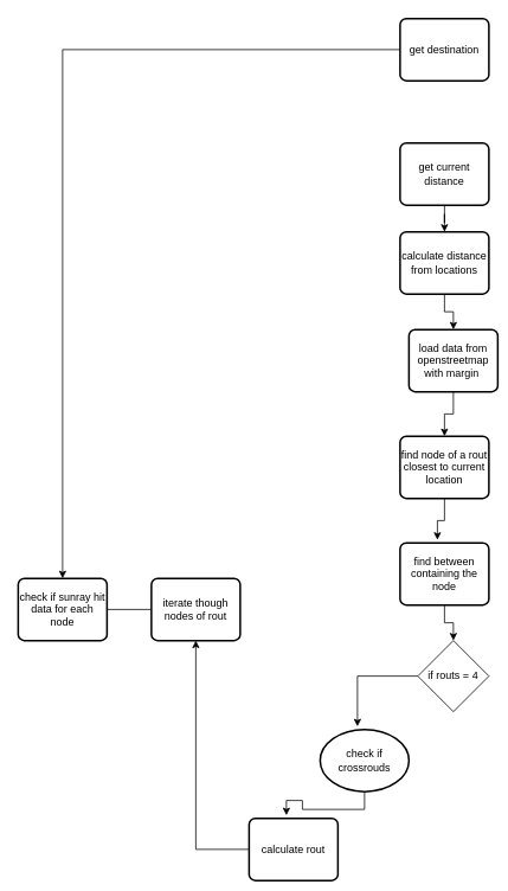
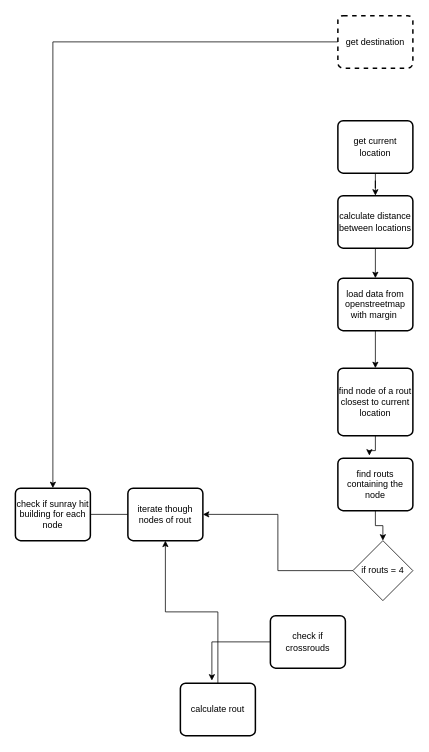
  <mxCell id="0" />
  <mxCell id="1" parent="0" />
  <mxCell id="2" style="edgeStyle=orthogonalEdgeStyle;rounded=0;orthogonalLoop=1;jettySize=auto;html=1;" parent="1" source="3" target="16" edge="1"><mxGeometry relative="1" as="geometry" /></mxCell>
- <mxCell id="3" value="get destination" style="rounded=1;whiteSpace=wrap;html=1;absoluteArcSize=1;arcSize=14;strokeWidth=2;" parent="1" vertex="1"><mxGeometry x="450" y="20" width="100" height="70" as="geometry" /></mxCell>
- <mxCell id="4" value="get current distance" style="rounded=1;whiteSpace=wrap;html=1;absoluteArcSize=1;arcSize=14;strokeWidth=2;" parent="1" vertex="1"><mxGeometry x="450" y="160" width="100" height="70" as="geometry" /></mxCell>
+ <mxCell id="3" value="get destination" style="rounded=1;whiteSpace=wrap;html=1;absoluteArcSize=1;arcSize=14;strokeWidth=2;dashed=1;" parent="1" vertex="1"><mxGeometry x="450" y="20" width="100" height="70" as="geometry" /></mxCell>
+ <mxCell id="4" value="get current location" style="rounded=1;whiteSpace=wrap;html=1;absoluteArcSize=1;arcSize=14;strokeWidth=2;" parent="1" vertex="1"><mxGeometry x="450" y="160" width="100" height="70" as="geometry" /></mxCell>
  <mxCell id="5" value="" style="edgeStyle=orthogonalEdgeStyle;rounded=0;orthogonalLoop=1;jettySize=auto;html=1;" parent="1" source="4" target="7" edge="1"><mxGeometry relative="1" as="geometry"><mxPoint x="500" y="230" as="sourcePoint" /><mxPoint x="500" y="400" as="targetPoint" /></mxGeometry></mxCell>
  <mxCell id="6" style="edgeStyle=orthogonalEdgeStyle;rounded=0;orthogonalLoop=1;jettySize=auto;html=1;entryX=0.5;entryY=0;entryDx=0;entryDy=0;" parent="1" source="7" target="9" edge="1"><mxGeometry relative="1" as="geometry" /></mxCell>
- <mxCell id="7" value="calculate distance from locations" style="rounded=1;whiteSpace=wrap;html=1;absoluteArcSize=1;arcSize=14;strokeWidth=2;" parent="1" vertex="1"><mxGeometry x="450" y="260" width="100" height="70" as="geometry" /></mxCell>
+ <mxCell id="7" value="calculate distance between locations" style="rounded=1;whiteSpace=wrap;html=1;absoluteArcSize=1;arcSize=14;strokeWidth=2;" parent="1" vertex="1"><mxGeometry x="450" y="260" width="100" height="70" as="geometry" /></mxCell>
  <mxCell id="8" style="edgeStyle=orthogonalEdgeStyle;rounded=0;orthogonalLoop=1;jettySize=auto;html=1;entryX=0.5;entryY=0;entryDx=0;entryDy=0;" parent="1" source="9" target="10" edge="1"><mxGeometry relative="1" as="geometry" /></mxCell>
- <mxCell id="9" value="load data from openstreetmap with margin&amp;nbsp;" style="rounded=1;whiteSpace=wrap;html=1;absoluteArcSize=1;arcSize=14;strokeWidth=2;" parent="1" vertex="1"><mxGeometry x="460" y="370" width="100" height="70" as="geometry" /></mxCell>
- <mxCell id="10" value="find node of a rout closest to current location" style="rounded=1;whiteSpace=wrap;html=1;absoluteArcSize=1;arcSize=14;strokeWidth=2;" parent="1" vertex="1"><mxGeometry x="450" y="490" width="100" height="70" as="geometry" /></mxCell>
+ <mxCell id="9" value="load data from openstreetmap with margin&amp;nbsp;" style="rounded=1;whiteSpace=wrap;html=1;absoluteArcSize=1;arcSize=14;strokeWidth=2;" parent="1" vertex="1"><mxGeometry x="450" y="370" width="100" height="70" as="geometry" /></mxCell>
+ <mxCell id="10" value="find node of a rout closest to current location" style="rounded=1;whiteSpace=wrap;html=1;absoluteArcSize=1;arcSize=14;strokeWidth=2;" parent="1" vertex="1"><mxGeometry x="450" y="490" width="100" height="90" as="geometry" /></mxCell>
  <mxCell id="11" value="" style="edgeStyle=orthogonalEdgeStyle;rounded=0;orthogonalLoop=1;jettySize=auto;html=1;" parent="1" source="12" target="15" edge="1"><mxGeometry relative="1" as="geometry" /></mxCell>
- <mxCell id="12" value="calculate rout" style="rounded=1;whiteSpace=wrap;html=1;absoluteArcSize=1;arcSize=14;strokeWidth=2;" parent="1" vertex="1"><mxGeometry x="280" y="920" width="100" height="70" as="geometry" /></mxCell>
+ <mxCell id="12" value="calculate rout" style="rounded=1;whiteSpace=wrap;html=1;absoluteArcSize=1;arcSize=14;strokeWidth=2;" parent="1" vertex="1"><mxGeometry x="240" y="910" width="100" height="70" as="geometry" /></mxCell>
  <mxCell id="13" style="edgeStyle=orthogonalEdgeStyle;rounded=0;orthogonalLoop=1;jettySize=auto;html=1;entryX=0.42;entryY=-0.048;entryDx=0;entryDy=0;entryPerimeter=0;" parent="1" source="18" target="12" edge="1"><mxGeometry relative="1" as="geometry" /></mxCell>
  <mxCell id="14" value="" style="edgeStyle=orthogonalEdgeStyle;rounded=0;orthogonalLoop=1;jettySize=auto;html=1;endArrow=none;" parent="1" source="15" target="16" edge="1"><mxGeometry relative="1" as="geometry" /></mxCell>
  <mxCell id="15" value="iterate though nodes of rout" style="rounded=1;whiteSpace=wrap;html=1;absoluteArcSize=1;arcSize=14;strokeWidth=2;" parent="1" vertex="1"><mxGeometry x="170" y="650" width="100" height="70" as="geometry" /></mxCell>
- <mxCell id="16" value="check if sunray hit data for each node" style="rounded=1;whiteSpace=wrap;html=1;absoluteArcSize=1;arcSize=14;strokeWidth=2;" parent="1" vertex="1"><mxGeometry x="20" y="650" width="100" height="70" as="geometry" /></mxCell>
- <mxCell id="17" value="" style="edgeStyle=orthogonalEdgeStyle;rounded=0;orthogonalLoop=1;jettySize=auto;html=1;entryX=0.42;entryY=-0.048;entryDx=0;entryDy=0;entryPerimeter=0;" edge="1" parent="1" source="22" target="18"><mxGeometry relative="1" as="geometry"><mxPoint x="500" y="560" as="sourcePoint" /><mxPoint x="506" y="857" as="targetPoint" /></mxGeometry></mxCell>
- <mxCell id="18" value="check if crossrouds" style="ellipse;whiteSpace=wrap;html=1;absoluteArcSize=1;arcSize=14;strokeWidth=2;" vertex="1" parent="1"><mxGeometry x="360" y="820" width="100" height="70" as="geometry" /></mxCell>
+ <mxCell id="16" value="check if sunray hit building for each node" style="rounded=1;whiteSpace=wrap;html=1;absoluteArcSize=1;arcSize=14;strokeWidth=2;" parent="1" vertex="1"><mxGeometry x="20" y="650" width="100" height="70" as="geometry" /></mxCell>
+ <mxCell id="17" value="" style="edgeStyle=orthogonalEdgeStyle;rounded=0;orthogonalLoop=1;jettySize=auto;html=1;" edge="1" parent="1" source="22" target="15"><mxGeometry relative="1" as="geometry"><mxPoint x="500" y="560" as="sourcePoint" /><mxPoint x="506" y="857" as="targetPoint" /></mxGeometry></mxCell>
+ <mxCell id="18" value="check if crossrouds" style="rounded=1;whiteSpace=wrap;html=1;absoluteArcSize=1;arcSize=14;strokeWidth=2;" vertex="1" parent="1"><mxGeometry x="360" y="820" width="100" height="70" as="geometry" /></mxCell>
  <mxCell id="19" value="" style="edgeStyle=orthogonalEdgeStyle;rounded=0;orthogonalLoop=1;jettySize=auto;html=1;entryX=0.42;entryY=-0.048;entryDx=0;entryDy=0;entryPerimeter=0;" edge="1" parent="1" source="10" target="21"><mxGeometry relative="1" as="geometry"><mxPoint x="500" y="560" as="sourcePoint" /><mxPoint x="506" y="757" as="targetPoint" /></mxGeometry></mxCell>
  <mxCell id="20" style="edgeStyle=orthogonalEdgeStyle;rounded=0;orthogonalLoop=1;jettySize=auto;html=1;entryX=0.5;entryY=0;entryDx=0;entryDy=0;" edge="1" parent="1" source="21" target="22"><mxGeometry relative="1" as="geometry" /></mxCell>
- <mxCell id="21" value="find between containing the node" style="rounded=1;whiteSpace=wrap;html=1;absoluteArcSize=1;arcSize=14;strokeWidth=2;" vertex="1" parent="1"><mxGeometry x="450" y="610" width="100" height="70" as="geometry" /></mxCell>
+ <mxCell id="21" value="find routs containing the node" style="rounded=1;whiteSpace=wrap;html=1;absoluteArcSize=1;arcSize=14;strokeWidth=2;" vertex="1" parent="1"><mxGeometry x="450" y="610" width="100" height="70" as="geometry" /></mxCell>
  <mxCell id="22" value="if routs = 4" style="rhombus;whiteSpace=wrap;html=1;" vertex="1" parent="1"><mxGeometry x="470" y="720" width="80" height="80" as="geometry" /></mxCell>
